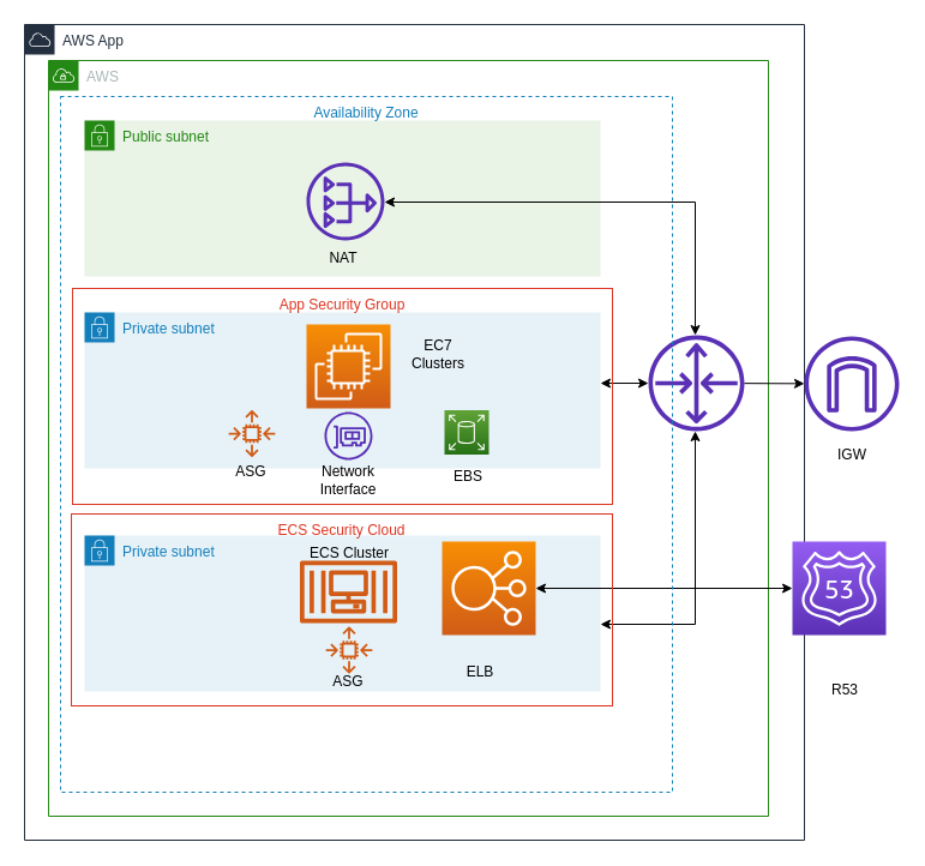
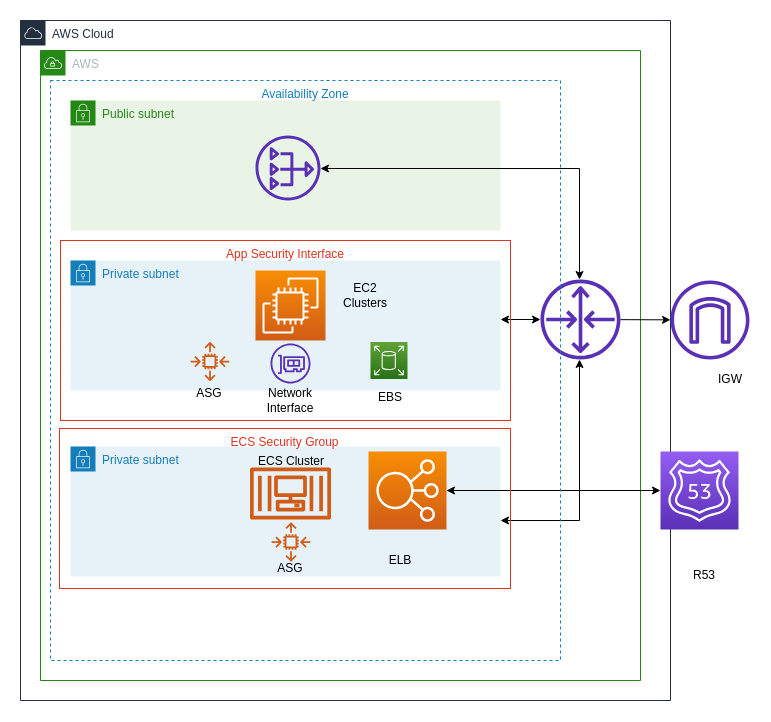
  <mxCell id="0" />
  <mxCell id="1" parent="0" />
- <mxCell id="2" value="AWS App" style="points=[[0,0],[0.25,0],[0.5,0],[0.75,0],[1,0],[1,0.25],[1,0.5],[1,0.75],[1,1],[0.75,1],[0.5,1],[0.25,1],[0,1],[0,0.75],[0,0.5],[0,0.25]];outlineConnect=0;gradientColor=none;html=1;whiteSpace=wrap;fontSize=12;fontStyle=0;shape=mxgraph.aws4.group;grIcon=mxgraph.aws4.group_aws_cloud;strokeColor=#232F3E;fillColor=none;verticalAlign=top;align=left;spacingLeft=30;fontColor=#232F3E;dashed=0;" parent="1" vertex="1"><mxGeometry x="20" y="20" width="650" height="680" as="geometry" /></mxCell>
+ <mxCell id="2" value="AWS Cloud" style="points=[[0,0],[0.25,0],[0.5,0],[0.75,0],[1,0],[1,0.25],[1,0.5],[1,0.75],[1,1],[0.75,1],[0.5,1],[0.25,1],[0,1],[0,0.75],[0,0.5],[0,0.25]];outlineConnect=0;gradientColor=none;html=1;whiteSpace=wrap;fontSize=12;fontStyle=0;shape=mxgraph.aws4.group;grIcon=mxgraph.aws4.group_aws_cloud;strokeColor=#232F3E;fillColor=none;verticalAlign=top;align=left;spacingLeft=30;fontColor=#232F3E;dashed=0;" parent="1" vertex="1"><mxGeometry x="20" y="20" width="650" height="680" as="geometry" /></mxCell>
  <mxCell id="3" value="AWS" style="points=[[0,0],[0.25,0],[0.5,0],[0.75,0],[1,0],[1,0.25],[1,0.5],[1,0.75],[1,1],[0.75,1],[0.5,1],[0.25,1],[0,1],[0,0.75],[0,0.5],[0,0.25]];outlineConnect=0;gradientColor=none;html=1;whiteSpace=wrap;fontSize=12;fontStyle=0;shape=mxgraph.aws4.group;grIcon=mxgraph.aws4.group_vpc;strokeColor=#248814;fillColor=none;verticalAlign=top;align=left;spacingLeft=30;fontColor=#AAB7B8;dashed=0;" parent="1" vertex="1"><mxGeometry x="40" y="50" width="600" height="630" as="geometry" /></mxCell>
  <mxCell id="4" value="Public subnet" style="points=[[0,0],[0.25,0],[0.5,0],[0.75,0],[1,0],[1,0.25],[1,0.5],[1,0.75],[1,1],[0.75,1],[0.5,1],[0.25,1],[0,1],[0,0.75],[0,0.5],[0,0.25]];outlineConnect=0;gradientColor=none;html=1;whiteSpace=wrap;fontSize=12;fontStyle=0;shape=mxgraph.aws4.group;grIcon=mxgraph.aws4.group_security_group;grStroke=0;strokeColor=#248814;fillColor=#E9F3E6;verticalAlign=top;align=left;spacingLeft=30;fontColor=#248814;dashed=0;" parent="1" vertex="1"><mxGeometry x="70" y="100" width="430" height="130" as="geometry" /></mxCell>
  <mxCell id="5" style="edgeStyle=orthogonalEdgeStyle;rounded=0;orthogonalLoop=1;jettySize=auto;html=1;exitX=1;exitY=0.454;exitDx=0;exitDy=0;startArrow=classic;startFill=1;exitPerimeter=0;" parent="1" source="6" target="16" edge="1"><mxGeometry relative="1" as="geometry" /></mxCell>
  <mxCell id="6" value="Private subnet" style="points=[[0,0],[0.25,0],[0.5,0],[0.75,0],[1,0],[1,0.25],[1,0.5],[1,0.75],[1,1],[0.75,1],[0.5,1],[0.25,1],[0,1],[0,0.75],[0,0.5],[0,0.25]];outlineConnect=0;gradientColor=none;html=1;whiteSpace=wrap;fontSize=12;fontStyle=0;shape=mxgraph.aws4.group;grIcon=mxgraph.aws4.group_security_group;grStroke=0;strokeColor=#147EBA;fillColor=#E6F2F8;verticalAlign=top;align=left;spacingLeft=30;fontColor=#147EBA;dashed=0;" parent="1" vertex="1"><mxGeometry x="70" y="260" width="430" height="130" as="geometry" /></mxCell>
  <mxCell id="7" value="Private subnet" style="points=[[0,0],[0.25,0],[0.5,0],[0.75,0],[1,0],[1,0.25],[1,0.5],[1,0.75],[1,1],[0.75,1],[0.5,1],[0.25,1],[0,1],[0,0.75],[0,0.5],[0,0.25]];outlineConnect=0;gradientColor=none;html=1;whiteSpace=wrap;fontSize=12;fontStyle=0;shape=mxgraph.aws4.group;grIcon=mxgraph.aws4.group_security_group;grStroke=0;strokeColor=#147EBA;fillColor=#E6F2F8;verticalAlign=top;align=left;spacingLeft=30;fontColor=#147EBA;dashed=0;" parent="1" vertex="1"><mxGeometry x="70" y="446" width="430" height="130" as="geometry" /></mxCell>
  <mxCell id="8" value="" style="outlineConnect=0;fontColor=#232F3E;gradientColor=#F78E04;gradientDirection=north;fillColor=#D05C17;strokeColor=#ffffff;dashed=0;verticalLabelPosition=bottom;verticalAlign=top;align=center;html=1;fontSize=12;fontStyle=0;aspect=fixed;shape=mxgraph.aws4.resourceIcon;resIcon=mxgraph.aws4.ec2;" parent="1" vertex="1"><mxGeometry x="255" y="270" width="70" height="70" as="geometry" /></mxCell>
  <mxCell id="9" value="" style="outlineConnect=0;fontColor=#232F3E;gradientColor=none;fillColor=#D05C17;strokeColor=none;dashed=0;verticalLabelPosition=bottom;verticalAlign=top;align=center;html=1;fontSize=12;fontStyle=0;aspect=fixed;pointerEvents=1;shape=mxgraph.aws4.auto_scaling2;" parent="1" vertex="1"><mxGeometry x="190" y="341.5" width="39" height="39" as="geometry" /></mxCell>
  <mxCell id="10" value="" style="outlineConnect=0;fontColor=#232F3E;gradientColor=#60A337;gradientDirection=north;fillColor=#277116;strokeColor=#ffffff;dashed=0;verticalLabelPosition=bottom;verticalAlign=top;align=center;html=1;fontSize=12;fontStyle=0;aspect=fixed;shape=mxgraph.aws4.resourceIcon;resIcon=mxgraph.aws4.elastic_block_store;" parent="1" vertex="1"><mxGeometry x="370" y="341.5" width="37" height="37" as="geometry" /></mxCell>
  <mxCell id="11" value="" style="outlineConnect=0;fontColor=#232F3E;gradientColor=none;fillColor=#5A30B5;strokeColor=none;dashed=0;verticalLabelPosition=bottom;verticalAlign=top;align=center;html=1;fontSize=12;fontStyle=0;aspect=fixed;pointerEvents=1;shape=mxgraph.aws4.elastic_network_interface;" parent="1" vertex="1"><mxGeometry x="270" y="343" width="40" height="40" as="geometry" /></mxCell>
  <mxCell id="12" value="" style="outlineConnect=0;fontColor=#232F3E;gradientColor=none;fillColor=#D05C17;strokeColor=none;dashed=0;verticalLabelPosition=bottom;verticalAlign=top;align=center;html=1;fontSize=12;fontStyle=0;aspect=fixed;pointerEvents=1;shape=mxgraph.aws4.container_3;" parent="1" vertex="1"><mxGeometry x="249" y="467" width="82" height="52" as="geometry" /></mxCell>
  <mxCell id="13" value="" style="outlineConnect=0;fontColor=#232F3E;gradientColor=none;fillColor=#5A30B5;strokeColor=none;dashed=0;verticalLabelPosition=bottom;verticalAlign=top;align=center;html=1;fontSize=12;fontStyle=0;aspect=fixed;pointerEvents=1;shape=mxgraph.aws4.nat_gateway;" parent="1" vertex="1"><mxGeometry x="255" y="135" width="65" height="65" as="geometry" /></mxCell>
  <mxCell id="14" value="" style="edgeStyle=orthogonalEdgeStyle;rounded=0;orthogonalLoop=1;jettySize=auto;html=1;startArrow=classic;startFill=1;" parent="1" source="16" target="13" edge="1"><mxGeometry relative="1" as="geometry"><mxPoint x="579" y="200" as="targetPoint" /><Array as="points"><mxPoint x="579" y="168" /></Array></mxGeometry></mxCell>
  <mxCell id="15" style="edgeStyle=orthogonalEdgeStyle;rounded=0;orthogonalLoop=1;jettySize=auto;html=1;startArrow=classic;startFill=1;" parent="1" source="16" target="7" edge="1"><mxGeometry relative="1" as="geometry"><mxPoint x="530" y="520" as="targetPoint" /><Array as="points"><mxPoint x="579" y="520" /></Array></mxGeometry></mxCell>
  <mxCell id="16" value="" style="outlineConnect=0;fontColor=#232F3E;gradientColor=none;fillColor=#5A30B5;strokeColor=none;dashed=0;verticalLabelPosition=bottom;verticalAlign=top;align=center;html=1;fontSize=12;fontStyle=0;aspect=fixed;pointerEvents=1;shape=mxgraph.aws4.router;" parent="1" vertex="1"><mxGeometry x="540" y="279" width="80" height="80" as="geometry" /></mxCell>
  <mxCell id="17" value="" style="outlineConnect=0;fontColor=#232F3E;gradientColor=none;fillColor=#5A30B5;strokeColor=none;dashed=0;verticalLabelPosition=bottom;verticalAlign=top;align=center;html=1;fontSize=12;fontStyle=0;aspect=fixed;pointerEvents=1;shape=mxgraph.aws4.internet_gateway;" parent="1" vertex="1"><mxGeometry x="670" y="280" width="79" height="79" as="geometry" /></mxCell>
  <mxCell id="18" value="" style="endArrow=classic;html=1;" parent="1" source="16" target="17" edge="1"><mxGeometry width="50" height="50" relative="1" as="geometry"><mxPoint x="20" y="770" as="sourcePoint" /><mxPoint x="70" y="720" as="targetPoint" /></mxGeometry></mxCell>
  <mxCell id="19" value="" style="outlineConnect=0;fontColor=#232F3E;gradientColor=none;fillColor=#D05C17;strokeColor=none;dashed=0;verticalLabelPosition=bottom;verticalAlign=top;align=center;html=1;fontSize=12;fontStyle=0;aspect=fixed;pointerEvents=1;shape=mxgraph.aws4.auto_scaling2;" parent="1" vertex="1"><mxGeometry x="271" y="522" width="39" height="39" as="geometry" /></mxCell>
  <mxCell id="20" value="" style="outlineConnect=0;fontColor=#232F3E;gradientColor=#945DF2;gradientDirection=north;fillColor=#5A30B5;strokeColor=#ffffff;dashed=0;verticalLabelPosition=bottom;verticalAlign=top;align=center;html=1;fontSize=12;fontStyle=0;aspect=fixed;shape=mxgraph.aws4.resourceIcon;resIcon=mxgraph.aws4.route_53;" parent="1" vertex="1"><mxGeometry x="660" y="451" width="78" height="78" as="geometry" /></mxCell>
  <mxCell id="21" value="" style="edgeStyle=orthogonalEdgeStyle;rounded=0;orthogonalLoop=1;jettySize=auto;html=1;startArrow=classic;startFill=1;" parent="1" source="22" target="20" edge="1"><mxGeometry relative="1" as="geometry"><mxPoint x="526" y="490" as="targetPoint" /></mxGeometry></mxCell>
  <mxCell id="22" value="" style="outlineConnect=0;fontColor=#232F3E;gradientColor=#F78E04;gradientDirection=north;fillColor=#D05C17;strokeColor=#ffffff;dashed=0;verticalLabelPosition=bottom;verticalAlign=top;align=center;html=1;fontSize=12;fontStyle=0;aspect=fixed;shape=mxgraph.aws4.resourceIcon;resIcon=mxgraph.aws4.elastic_load_balancing;" parent="1" vertex="1"><mxGeometry x="368" y="451" width="78" height="78" as="geometry" /></mxCell>
- <mxCell id="23" value="NAT " style="text;html=1;strokeColor=none;fillColor=none;align=center;verticalAlign=middle;whiteSpace=wrap;rounded=0;" parent="1" vertex="1"><mxGeometry x="266" y="200" width="40" height="30" as="geometry" /></mxCell>
  <mxCell id="24" value="ASG" style="text;html=1;strokeColor=none;fillColor=none;align=center;verticalAlign=middle;whiteSpace=wrap;rounded=0;" parent="1" vertex="1"><mxGeometry x="189" y="383" width="40" height="20" as="geometry" /></mxCell>
  <mxCell id="25" value="Network Interface" style="text;html=1;strokeColor=none;fillColor=none;align=center;verticalAlign=middle;whiteSpace=wrap;rounded=0;" parent="1" vertex="1"><mxGeometry x="250" y="390" width="80" height="20" as="geometry" /></mxCell>
  <mxCell id="26" value="EBS" style="text;html=1;strokeColor=none;fillColor=none;align=center;verticalAlign=middle;whiteSpace=wrap;rounded=0;" parent="1" vertex="1"><mxGeometry x="370" y="387" width="40" height="20" as="geometry" /></mxCell>
- <mxCell id="27" value="EC7 Clusters" style="text;html=1;strokeColor=none;fillColor=none;align=center;verticalAlign=middle;whiteSpace=wrap;rounded=0;" parent="1" vertex="1"><mxGeometry x="345" y="285" width="40" height="20" as="geometry" /></mxCell>
+ <mxCell id="27" value="EC2 Clusters" style="text;html=1;strokeColor=none;fillColor=none;align=center;verticalAlign=middle;whiteSpace=wrap;rounded=0;" parent="1" vertex="1"><mxGeometry x="345" y="285" width="40" height="20" as="geometry" /></mxCell>
  <mxCell id="28" value="ECS Cluster" style="text;html=1;strokeColor=none;fillColor=none;align=center;verticalAlign=middle;whiteSpace=wrap;rounded=0;" parent="1" vertex="1"><mxGeometry x="249" y="451" width="84" height="20" as="geometry" /></mxCell>
  <mxCell id="29" value="ASG" style="text;html=1;strokeColor=none;fillColor=none;align=center;verticalAlign=middle;whiteSpace=wrap;rounded=0;" parent="1" vertex="1"><mxGeometry x="270" y="558" width="40" height="20" as="geometry" /></mxCell>
  <mxCell id="30" value="ELB" style="text;html=1;strokeColor=none;fillColor=none;align=center;verticalAlign=middle;whiteSpace=wrap;rounded=0;" parent="1" vertex="1"><mxGeometry x="380" y="550" width="40" height="20" as="geometry" /></mxCell>
  <mxCell id="31" value="&lt;div&gt;R53&lt;/div&gt;" style="text;html=1;strokeColor=none;fillColor=none;align=center;verticalAlign=middle;whiteSpace=wrap;rounded=0;" parent="1" vertex="1"><mxGeometry x="684" y="564.5" width="40" height="20" as="geometry" /></mxCell>
- <mxCell id="32" value="IGW" style="text;html=1;strokeColor=none;fillColor=none;align=center;verticalAlign=middle;whiteSpace=wrap;rounded=0;" parent="1" vertex="1"><mxGeometry x="689.5" y="368.5" width="40" height="20" as="geometry" /></mxCell>
- <mxCell id="33" value="App Security Group" style="fillColor=none;strokeColor=#DD3522;verticalAlign=top;fontStyle=0;fontColor=#DD3522;" parent="1" vertex="1"><mxGeometry x="60" y="240" width="450" height="180" as="geometry" /></mxCell>
- <mxCell id="34" value="ECS Security Cloud" style="fillColor=none;strokeColor=#DD3522;verticalAlign=top;fontStyle=0;fontColor=#DD3522;" parent="1" vertex="1"><mxGeometry x="59" y="428" width="451" height="160" as="geometry" /></mxCell>
+ <mxCell id="32" value="IGW" style="text;html=1;strokeColor=none;fillColor=none;align=center;verticalAlign=middle;whiteSpace=wrap;rounded=0;" parent="1" vertex="1"><mxGeometry x="709.5" y="368.5" width="40" height="20" as="geometry" /></mxCell>
+ <mxCell id="33" value="App Security Interface" style="fillColor=none;strokeColor=#DD3522;verticalAlign=top;fontStyle=0;fontColor=#DD3522;" parent="1" vertex="1"><mxGeometry x="60" y="240" width="450" height="180" as="geometry" /></mxCell>
+ <mxCell id="34" value="ECS Security Group" style="fillColor=none;strokeColor=#DD3522;verticalAlign=top;fontStyle=0;fontColor=#DD3522;" parent="1" vertex="1"><mxGeometry x="59" y="428" width="451" height="160" as="geometry" /></mxCell>
  <mxCell id="35" value="Availability Zone" style="fillColor=none;strokeColor=#147EBA;dashed=1;verticalAlign=top;fontStyle=0;fontColor=#147EBA;" parent="1" vertex="1"><mxGeometry x="50" y="80" width="510" height="580" as="geometry" /></mxCell>
